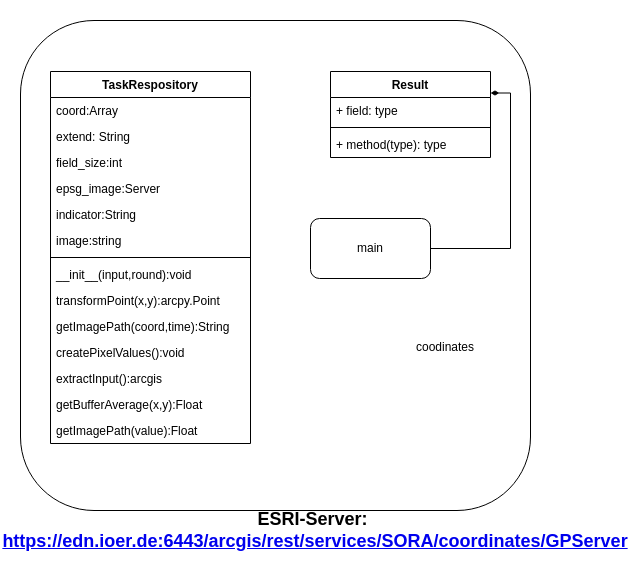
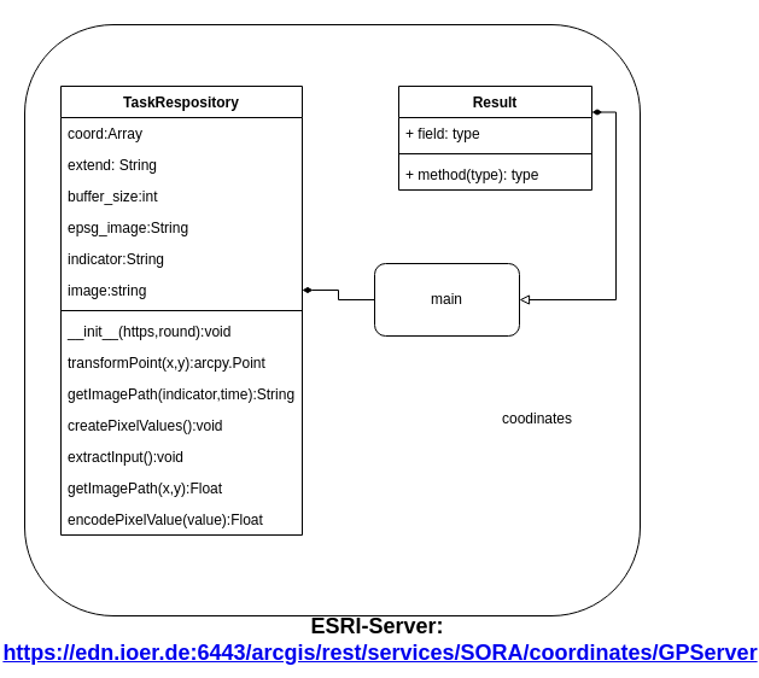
  <mxCell id="0" />
  <mxCell id="1" parent="0" />
  <mxCell id="2" value="" style="rounded=1;whiteSpace=wrap;html=1;" vertex="1" parent="1"><mxGeometry x="20" width="510" height="490" as="geometry" y="20" /></mxCell>
  <mxCell id="3" value="TaskRespository" style="swimlane;fontStyle=1;align=center;verticalAlign=top;childLayout=stackLayout;horizontal=1;startSize=26;horizontalStack=0;resizeParent=1;resizeParentMax=0;resizeLast=0;collapsible=1;marginBottom=0;" vertex="1" parent="1"><mxGeometry x="50" y="71" width="200" height="372" as="geometry" /></mxCell>
  <mxCell id="4" value="coord:Array" style="text;strokeColor=none;fillColor=none;align=left;verticalAlign=top;spacingLeft=4;spacingRight=4;overflow=hidden;rotatable=0;points=[[0,0.5],[1,0.5]];portConstraint=eastwest;" vertex="1" parent="3"><mxGeometry y="26" width="200" height="26" as="geometry" /></mxCell>
  <mxCell id="5" value="extend: String" style="text;strokeColor=none;fillColor=none;align=left;verticalAlign=top;spacingLeft=4;spacingRight=4;overflow=hidden;rotatable=0;points=[[0,0.5],[1,0.5]];portConstraint=eastwest;" vertex="1" parent="3"><mxGeometry y="52" width="200" height="26" as="geometry" /></mxCell>
- <mxCell id="6" value="field_size:int" style="text;strokeColor=none;fillColor=none;align=left;verticalAlign=top;spacingLeft=4;spacingRight=4;overflow=hidden;rotatable=0;points=[[0,0.5],[1,0.5]];portConstraint=eastwest;" vertex="1" parent="3"><mxGeometry y="78" width="200" height="26" as="geometry" /></mxCell>
- <mxCell id="7" value="epsg_image:Server" style="text;strokeColor=none;fillColor=none;align=left;verticalAlign=top;spacingLeft=4;spacingRight=4;overflow=hidden;rotatable=0;points=[[0,0.5],[1,0.5]];portConstraint=eastwest;" vertex="1" parent="3"><mxGeometry y="104" width="200" height="26" as="geometry" /></mxCell>
+ <mxCell id="6" value="buffer_size:int" style="text;strokeColor=none;fillColor=none;align=left;verticalAlign=top;spacingLeft=4;spacingRight=4;overflow=hidden;rotatable=0;points=[[0,0.5],[1,0.5]];portConstraint=eastwest;" vertex="1" parent="3"><mxGeometry y="78" width="200" height="26" as="geometry" /></mxCell>
+ <mxCell id="7" value="epsg_image:String" style="text;strokeColor=none;fillColor=none;align=left;verticalAlign=top;spacingLeft=4;spacingRight=4;overflow=hidden;rotatable=0;points=[[0,0.5],[1,0.5]];portConstraint=eastwest;" vertex="1" parent="3"><mxGeometry y="104" width="200" height="26" as="geometry" /></mxCell>
  <mxCell id="8" value="indicator:String" style="text;strokeColor=none;fillColor=none;align=left;verticalAlign=top;spacingLeft=4;spacingRight=4;overflow=hidden;rotatable=0;points=[[0,0.5],[1,0.5]];portConstraint=eastwest;" vertex="1" parent="3"><mxGeometry y="130" width="200" height="26" as="geometry" /></mxCell>
  <mxCell id="9" value="image:string" style="text;strokeColor=none;fillColor=none;align=left;verticalAlign=top;spacingLeft=4;spacingRight=4;overflow=hidden;rotatable=0;points=[[0,0.5],[1,0.5]];portConstraint=eastwest;" vertex="1" parent="3"><mxGeometry y="156" width="200" height="26" as="geometry" /></mxCell>
  <mxCell id="10" value="" style="line;strokeWidth=1;fillColor=none;align=left;verticalAlign=middle;spacingTop=-1;spacingLeft=3;spacingRight=3;rotatable=0;labelPosition=right;points=[];portConstraint=eastwest;" vertex="1" parent="3"><mxGeometry y="182" width="200" height="8" as="geometry" /></mxCell>
- <mxCell id="11" value="__init__(input,round):void" style="text;strokeColor=none;fillColor=none;align=left;verticalAlign=top;spacingLeft=4;spacingRight=4;overflow=hidden;rotatable=0;points=[[0,0.5],[1,0.5]];portConstraint=eastwest;" vertex="1" parent="3"><mxGeometry y="190" width="200" height="26" as="geometry" /></mxCell>
+ <mxCell id="11" value="__init__(https,round):void" style="text;strokeColor=none;fillColor=none;align=left;verticalAlign=top;spacingLeft=4;spacingRight=4;overflow=hidden;rotatable=0;points=[[0,0.5],[1,0.5]];portConstraint=eastwest;" vertex="1" parent="3"><mxGeometry y="190" width="200" height="26" as="geometry" /></mxCell>
  <mxCell id="12" value="transformPoint(x,y):arcpy.Point" style="text;strokeColor=none;fillColor=none;align=left;verticalAlign=top;spacingLeft=4;spacingRight=4;overflow=hidden;rotatable=0;points=[[0,0.5],[1,0.5]];portConstraint=eastwest;" vertex="1" parent="3"><mxGeometry y="216" width="200" height="26" as="geometry" /></mxCell>
- <mxCell id="13" value="getImagePath(coord,time):String" style="text;strokeColor=none;fillColor=none;align=left;verticalAlign=top;spacingLeft=4;spacingRight=4;overflow=hidden;rotatable=0;points=[[0,0.5],[1,0.5]];portConstraint=eastwest;" vertex="1" parent="3"><mxGeometry y="242" width="200" height="26" as="geometry" /></mxCell>
+ <mxCell id="13" value="getImagePath(indicator,time):String" style="text;strokeColor=none;fillColor=none;align=left;verticalAlign=top;spacingLeft=4;spacingRight=4;overflow=hidden;rotatable=0;points=[[0,0.5],[1,0.5]];portConstraint=eastwest;" vertex="1" parent="3"><mxGeometry y="242" width="200" height="26" as="geometry" /></mxCell>
  <mxCell id="14" value="createPixelValues():void" style="text;strokeColor=none;fillColor=none;align=left;verticalAlign=top;spacingLeft=4;spacingRight=4;overflow=hidden;rotatable=0;points=[[0,0.5],[1,0.5]];portConstraint=eastwest;" vertex="1" parent="3"><mxGeometry y="268" width="200" height="26" as="geometry" /></mxCell>
- <mxCell id="15" value="extractInput():arcgis" style="text;strokeColor=none;fillColor=none;align=left;verticalAlign=top;spacingLeft=4;spacingRight=4;overflow=hidden;rotatable=0;points=[[0,0.5],[1,0.5]];portConstraint=eastwest;" vertex="1" parent="3"><mxGeometry y="294" width="200" height="26" as="geometry" /></mxCell>
- <mxCell id="16" value="getBufferAverage(x,y):Float" style="text;strokeColor=none;fillColor=none;align=left;verticalAlign=top;spacingLeft=4;spacingRight=4;overflow=hidden;rotatable=0;points=[[0,0.5],[1,0.5]];portConstraint=eastwest;" vertex="1" parent="3"><mxGeometry y="320" width="200" height="26" as="geometry" /></mxCell>
- <mxCell id="17" value="getImagePath(value):Float" style="text;strokeColor=none;fillColor=none;align=left;verticalAlign=top;spacingLeft=4;spacingRight=4;overflow=hidden;rotatable=0;points=[[0,0.5],[1,0.5]];portConstraint=eastwest;" vertex="1" parent="3"><mxGeometry y="346" width="200" height="26" as="geometry" /></mxCell>
- <mxCell id="18" style="edgeStyle=orthogonalEdgeStyle;rounded=0;orthogonalLoop=1;jettySize=auto;html=1;exitX=1;exitY=0.25;exitDx=0;exitDy=0;entryX=1;entryY=0.5;entryDx=0;entryDy=0;startArrow=diamondThin;startFill=1;endArrow=none;endFill=0;" edge="1" parent="1" source="19" target="23"><mxGeometry relative="1" as="geometry" /></mxCell>
+ <mxCell id="15" value="extractInput():void" style="text;strokeColor=none;fillColor=none;align=left;verticalAlign=top;spacingLeft=4;spacingRight=4;overflow=hidden;rotatable=0;points=[[0,0.5],[1,0.5]];portConstraint=eastwest;" vertex="1" parent="3"><mxGeometry y="294" width="200" height="26" as="geometry" /></mxCell>
+ <mxCell id="16" value="getImagePath(x,y):Float" style="text;strokeColor=none;fillColor=none;align=left;verticalAlign=top;spacingLeft=4;spacingRight=4;overflow=hidden;rotatable=0;points=[[0,0.5],[1,0.5]];portConstraint=eastwest;" vertex="1" parent="3"><mxGeometry y="320" width="200" height="26" as="geometry" /></mxCell>
+ <mxCell id="17" value="encodePixelValue(value):Float" style="text;strokeColor=none;fillColor=none;align=left;verticalAlign=top;spacingLeft=4;spacingRight=4;overflow=hidden;rotatable=0;points=[[0,0.5],[1,0.5]];portConstraint=eastwest;" vertex="1" parent="3"><mxGeometry y="346" width="200" height="26" as="geometry" /></mxCell>
+ <mxCell id="18" style="edgeStyle=orthogonalEdgeStyle;rounded=0;orthogonalLoop=1;jettySize=auto;html=1;exitX=1;exitY=0.25;exitDx=0;exitDy=0;entryX=1;entryY=0.5;entryDx=0;entryDy=0;startArrow=diamondThin;startFill=1;endArrow=block;endFill=0;" edge="1" parent="1" source="19" target="23"><mxGeometry relative="1" as="geometry" /></mxCell>
  <mxCell id="19" value="Result" style="swimlane;fontStyle=1;align=center;verticalAlign=top;childLayout=stackLayout;horizontal=1;startSize=26;horizontalStack=0;resizeParent=1;resizeParentMax=0;resizeLast=0;collapsible=1;marginBottom=0;" vertex="1" parent="1"><mxGeometry x="330" y="71" width="160" height="86" as="geometry" /></mxCell>
  <mxCell id="20" value="+ field: type" style="text;strokeColor=none;fillColor=none;align=left;verticalAlign=top;spacingLeft=4;spacingRight=4;overflow=hidden;rotatable=0;points=[[0,0.5],[1,0.5]];portConstraint=eastwest;" vertex="1" parent="19"><mxGeometry y="26" width="160" height="26" as="geometry" /></mxCell>
  <mxCell id="21" value="" style="line;strokeWidth=1;fillColor=none;align=left;verticalAlign=middle;spacingTop=-1;spacingLeft=3;spacingRight=3;rotatable=0;labelPosition=right;points=[];portConstraint=eastwest;" vertex="1" parent="19"><mxGeometry y="52" width="160" height="8" as="geometry" /></mxCell>
  <mxCell id="22" value="+ method(type): type" style="text;strokeColor=none;fillColor=none;align=left;verticalAlign=top;spacingLeft=4;spacingRight=4;overflow=hidden;rotatable=0;points=[[0,0.5],[1,0.5]];portConstraint=eastwest;" vertex="1" parent="19"><mxGeometry y="60" width="160" height="26" as="geometry" /></mxCell>
  <mxCell id="23" value="main" style="rounded=1;whiteSpace=wrap;html=1;" vertex="1" parent="1"><mxGeometry x="310" y="218" width="120" height="60" as="geometry" /></mxCell>
+ <mxCell id="24" style="edgeStyle=orthogonalEdgeStyle;rounded=0;orthogonalLoop=1;jettySize=auto;html=1;exitX=1;exitY=0.5;exitDx=0;exitDy=0;entryX=0;entryY=0.5;entryDx=0;entryDy=0;startArrow=diamondThin;startFill=1;endArrow=none;endFill=0;" edge="1" parent="1" source="9" target="23"><mxGeometry relative="1" as="geometry" /></mxCell>
  <mxCell id="25" value="ESRI-Server:&amp;nbsp;&lt;br&gt;&lt;a href=&quot;https://edn.ioer.de:6443/arcgis/rest/services/SORA/coordinates/GPServer&quot;&gt;https://edn.ioer.de:6443/arcgis/rest/services/SORA/coordinates/GPServer&lt;/a&gt;&lt;br&gt;" style="text;html=1;strokeColor=none;fillColor=none;align=center;verticalAlign=middle;whiteSpace=wrap;rounded=0;fontSize=18;fontStyle=1" vertex="1" parent="1"><mxGeometry x="50" y="520" width="530" height="20" as="geometry" /></mxCell>
  <mxCell id="26" value="coodinates" style="text;html=1;strokeColor=none;fillColor=none;align=center;verticalAlign=middle;whiteSpace=wrap;rounded=0;" vertex="1" parent="1"><mxGeometry x="425" y="337" width="40" height="20" as="geometry" /></mxCell>
